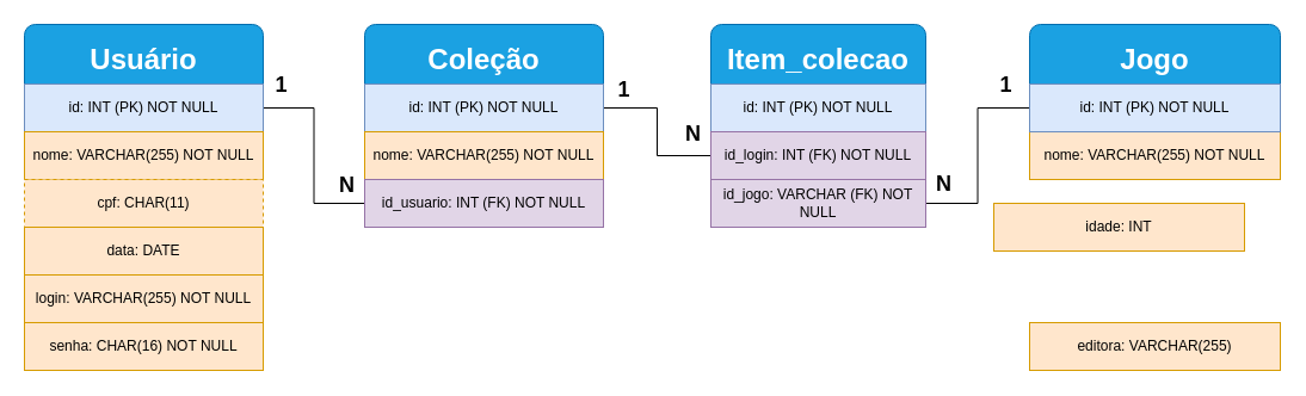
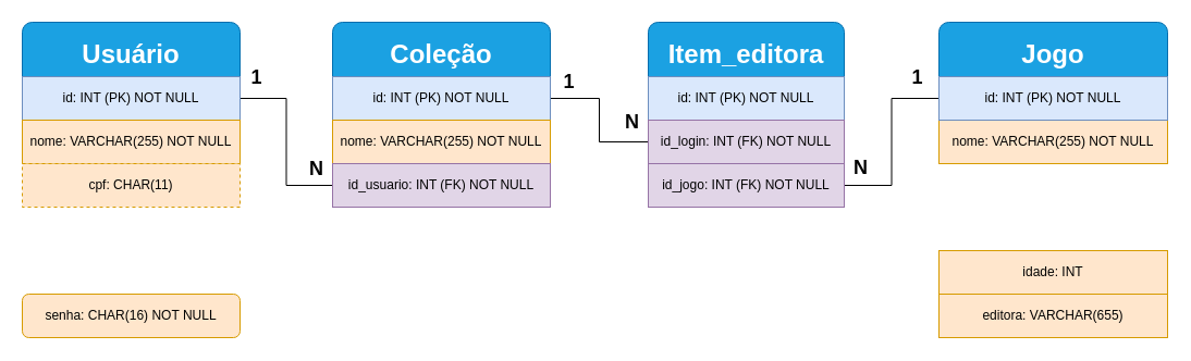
  <mxCell id="0" />
  <mxCell id="1" parent="0" />
  <mxCell id="2" value="&lt;b&gt;&lt;font style=&quot;font-size: 24px;&quot;&gt;Usuário&lt;/font&gt;&lt;/b&gt;" style="rounded=1;whiteSpace=wrap;html=1;fillColor=#1ba1e2;strokeColor=#006EAF;fontColor=#ffffff;" parent="1" vertex="1"><mxGeometry x="20" y="20" width="200" height="60" as="geometry" /></mxCell>
  <mxCell id="3" style="edgeStyle=orthogonalEdgeStyle;rounded=0;orthogonalLoop=1;jettySize=auto;html=1;entryX=0;entryY=0.5;entryDx=0;entryDy=0;endArrow=none;endFill=0;" parent="1" source="4" target="20" edge="1"><mxGeometry relative="1" as="geometry" /></mxCell>
  <mxCell id="4" value="id: INT (PK) NOT NULL" style="rounded=0;whiteSpace=wrap;html=1;fillColor=#dae8fc;strokeColor=#6c8ebf;" parent="1" vertex="1"><mxGeometry x="20" y="70" width="200" height="40" as="geometry" /></mxCell>
  <mxCell id="5" value="nome: VARCHAR(255) NOT NULL" style="rounded=0;whiteSpace=wrap;html=1;fillColor=#ffe6cc;strokeColor=#d79b00;" parent="1" vertex="1"><mxGeometry x="20" y="110" width="200" height="40" as="geometry" /></mxCell>
  <mxCell id="6" value="cpf: CHAR(11)" style="rounded=0;whiteSpace=wrap;html=1;fillColor=#ffe6cc;strokeColor=#d79b00;dashed=1;" parent="1" vertex="1"><mxGeometry x="20" y="150" width="200" height="40" as="geometry" /></mxCell>
- <mxCell id="7" value="data: DATE" style="rounded=0;whiteSpace=wrap;html=1;fillColor=#ffe6cc;strokeColor=#d79b00;" parent="1" vertex="1"><mxGeometry x="20" y="190" width="200" height="40" as="geometry" /></mxCell>
- <mxCell id="8" value="login: VARCHAR(255) NOT NULL" style="rounded=0;whiteSpace=wrap;html=1;fillColor=#ffe6cc;strokeColor=#d79b00;" parent="1" vertex="1"><mxGeometry x="20" y="230" width="200" height="40" as="geometry" /></mxCell>
- <mxCell id="9" value="senha: CHAR(16) NOT NULL" style="rounded=0;whiteSpace=wrap;html=1;fillColor=#ffe6cc;strokeColor=#d79b00;" parent="1" vertex="1"><mxGeometry x="20" y="270" width="200" height="40" as="geometry" /></mxCell>
+ <mxCell id="9" value="senha: CHAR(16) NOT NULL" style="whiteSpace=wrap;html=1;fillColor=#ffe6cc;strokeColor=#d79b00;rounded=1;" parent="1" vertex="1"><mxGeometry x="20" y="270" width="200" height="40" as="geometry" /></mxCell>
  <mxCell id="10" value="&lt;b&gt;&lt;font style=&quot;font-size: 24px;&quot;&gt;Jogo&lt;/font&gt;&lt;/b&gt;" style="rounded=1;whiteSpace=wrap;html=1;fillColor=#1ba1e2;fontColor=#ffffff;strokeColor=#006EAF;" parent="1" vertex="1"><mxGeometry x="862" y="20" width="210" height="60" as="geometry" /></mxCell>
  <mxCell id="11" value="nome: VARCHAR(255) NOT NULL" style="rounded=0;whiteSpace=wrap;html=1;fillColor=#ffe6cc;strokeColor=#d79b00;" parent="1" vertex="1"><mxGeometry x="862" y="110" width="210" height="40" as="geometry" /></mxCell>
- <mxCell id="12" value="idade: INT" style="rounded=0;whiteSpace=wrap;html=1;fillColor=#ffe6cc;strokeColor=#d79b00;" parent="1" vertex="1"><mxGeometry x="832" y="170" width="210" height="40" as="geometry" /></mxCell>
- <mxCell id="13" value="editora: VARCHAR(255)" style="rounded=0;whiteSpace=wrap;html=1;fillColor=#ffe6cc;strokeColor=#d79b00;" parent="1" vertex="1"><mxGeometry x="862" y="270" width="210" height="40" as="geometry" /></mxCell>
+ <mxCell id="12" value="idade: INT" style="rounded=0;whiteSpace=wrap;html=1;fillColor=#ffe6cc;strokeColor=#d79b00;" parent="1" vertex="1"><mxGeometry x="862" y="230" width="210" height="40" as="geometry" /></mxCell>
+ <mxCell id="13" value="editora: VARCHAR(655)" style="rounded=0;whiteSpace=wrap;html=1;fillColor=#ffe6cc;strokeColor=#d79b00;" parent="1" vertex="1"><mxGeometry x="862" y="270" width="210" height="40" as="geometry" /></mxCell>
  <mxCell id="14" style="edgeStyle=orthogonalEdgeStyle;rounded=0;orthogonalLoop=1;jettySize=auto;html=1;entryX=1;entryY=0.5;entryDx=0;entryDy=0;endArrow=none;endFill=0;" parent="1" source="15" target="24" edge="1"><mxGeometry relative="1" as="geometry" /></mxCell>
  <mxCell id="15" value="id: INT (PK) NOT NULL" style="rounded=0;whiteSpace=wrap;html=1;fillColor=#dae8fc;strokeColor=#6c8ebf;" parent="1" vertex="1"><mxGeometry x="862" y="70" width="210" height="40" as="geometry" /></mxCell>
  <mxCell id="16" value="&lt;b&gt;&lt;font style=&quot;font-size: 24px;&quot;&gt;Coleção&lt;/font&gt;&lt;/b&gt;" style="rounded=1;whiteSpace=wrap;html=1;fillColor=#1ba1e2;fontColor=#ffffff;strokeColor=#006EAF;" parent="1" vertex="1"><mxGeometry x="305" y="20" width="200" height="60" as="geometry" /></mxCell>
  <mxCell id="17" style="edgeStyle=orthogonalEdgeStyle;rounded=0;orthogonalLoop=1;jettySize=auto;html=1;entryX=0;entryY=0.5;entryDx=0;entryDy=0;endArrow=none;endFill=0;" parent="1" source="18" target="23" edge="1"><mxGeometry relative="1" as="geometry" /></mxCell>
  <mxCell id="18" value="id: INT (PK) NOT NULL" style="rounded=0;whiteSpace=wrap;html=1;fillColor=#dae8fc;strokeColor=#6c8ebf;" parent="1" vertex="1"><mxGeometry x="305" y="70" width="200" height="40" as="geometry" /></mxCell>
  <mxCell id="19" value="nome: VARCHAR(255) NOT NULL" style="rounded=0;whiteSpace=wrap;html=1;fillColor=#ffe6cc;strokeColor=#d79b00;" parent="1" vertex="1"><mxGeometry x="305" y="110" width="200" height="40" as="geometry" /></mxCell>
  <mxCell id="20" value="id_usuario: INT (FK) NOT NULL" style="rounded=0;whiteSpace=wrap;html=1;fillColor=#e1d5e7;strokeColor=#9673a6;" parent="1" vertex="1"><mxGeometry x="305" y="150" width="200" height="40" as="geometry" /></mxCell>
- <mxCell id="21" value="&lt;b style=&quot;&quot;&gt;&lt;font style=&quot;font-size: 24px;&quot;&gt;Item_colecao&lt;/font&gt;&lt;/b&gt;" style="rounded=1;whiteSpace=wrap;html=1;fillColor=#1ba1e2;fontColor=#ffffff;strokeColor=#006EAF;" parent="1" vertex="1"><mxGeometry x="595" y="20" width="180" height="60" as="geometry" /></mxCell>
+ <mxCell id="21" value="&lt;b style=&quot;&quot;&gt;&lt;font style=&quot;font-size: 24px;&quot;&gt;Item_editora&lt;/font&gt;&lt;/b&gt;" style="rounded=1;whiteSpace=wrap;html=1;fillColor=#1ba1e2;fontColor=#ffffff;strokeColor=#006EAF;" parent="1" vertex="1"><mxGeometry x="595" y="20" width="180" height="60" as="geometry" /></mxCell>
  <mxCell id="22" value="id: INT (PK) NOT NULL" style="rounded=0;whiteSpace=wrap;html=1;fillColor=#dae8fc;strokeColor=#6c8ebf;" parent="1" vertex="1"><mxGeometry x="595" y="70" width="180" height="40" as="geometry" /></mxCell>
  <mxCell id="23" value="id_login: INT (FK) NOT NULL" style="rounded=0;whiteSpace=wrap;html=1;fillColor=#e1d5e7;strokeColor=#9673a6;" parent="1" vertex="1"><mxGeometry x="595" y="110" width="180" height="40" as="geometry" /></mxCell>
- <mxCell id="24" value="id_jogo: VARCHAR (FK) NOT NULL" style="rounded=0;whiteSpace=wrap;html=1;fillColor=#e1d5e7;strokeColor=#9673a6;" parent="1" vertex="1"><mxGeometry x="595" y="150" width="180" height="40" as="geometry" /></mxCell>
+ <mxCell id="24" value="id_jogo: INT (FK) NOT NULL" style="rounded=0;whiteSpace=wrap;html=1;fillColor=#e1d5e7;strokeColor=#9673a6;" parent="1" vertex="1"><mxGeometry x="595" y="150" width="180" height="40" as="geometry" /></mxCell>
  <mxCell id="25" value="&lt;font style=&quot;font-size: 18px;&quot;&gt;&lt;b&gt;N&lt;/b&gt;&lt;/font&gt;" style="text;html=1;align=center;verticalAlign=middle;resizable=0;points=[];autosize=1;strokeColor=none;fillColor=none;fontSize=14;" parent="1" vertex="1"><mxGeometry x="270" y="135" width="40" height="40" as="geometry" /></mxCell>
  <mxCell id="26" value="&lt;b&gt;&lt;font style=&quot;font-size: 18px;&quot;&gt;1&lt;/font&gt;&lt;/b&gt;" style="text;html=1;align=center;verticalAlign=middle;resizable=0;points=[];autosize=1;strokeColor=none;fillColor=none;fontSize=14;" parent="1" vertex="1"><mxGeometry x="220" y="51" width="30" height="40" as="geometry" /></mxCell>
  <mxCell id="27" value="&lt;font style=&quot;font-size: 18px;&quot;&gt;&lt;b&gt;N&lt;/b&gt;&lt;/font&gt;" style="text;html=1;align=center;verticalAlign=middle;resizable=0;points=[];autosize=1;strokeColor=none;fillColor=none;fontSize=14;" parent="1" vertex="1"><mxGeometry x="560" y="92" width="40" height="40" as="geometry" /></mxCell>
  <mxCell id="28" value="&lt;font style=&quot;font-size: 18px;&quot;&gt;&lt;b&gt;1&lt;/b&gt;&lt;/font&gt;" style="text;html=1;align=center;verticalAlign=middle;resizable=0;points=[];autosize=1;strokeColor=none;fillColor=none;fontSize=14;" parent="1" vertex="1"><mxGeometry x="507" y="55" width="30" height="40" as="geometry" /></mxCell>
  <mxCell id="29" value="&lt;font style=&quot;font-size: 18px;&quot;&gt;&lt;b&gt;N&lt;/b&gt;&lt;/font&gt;" style="text;html=1;align=center;verticalAlign=middle;resizable=0;points=[];autosize=1;strokeColor=none;fillColor=none;fontSize=14;" parent="1" vertex="1"><mxGeometry x="770" y="134" width="40" height="40" as="geometry" /></mxCell>
  <mxCell id="30" value="&lt;font style=&quot;font-size: 18px;&quot;&gt;&lt;b&gt;1&lt;/b&gt;&lt;/font&gt;" style="text;html=1;align=center;verticalAlign=middle;resizable=0;points=[];autosize=1;strokeColor=none;fillColor=none;fontSize=14;" parent="1" vertex="1"><mxGeometry x="827" y="51" width="30" height="40" as="geometry" /></mxCell>
